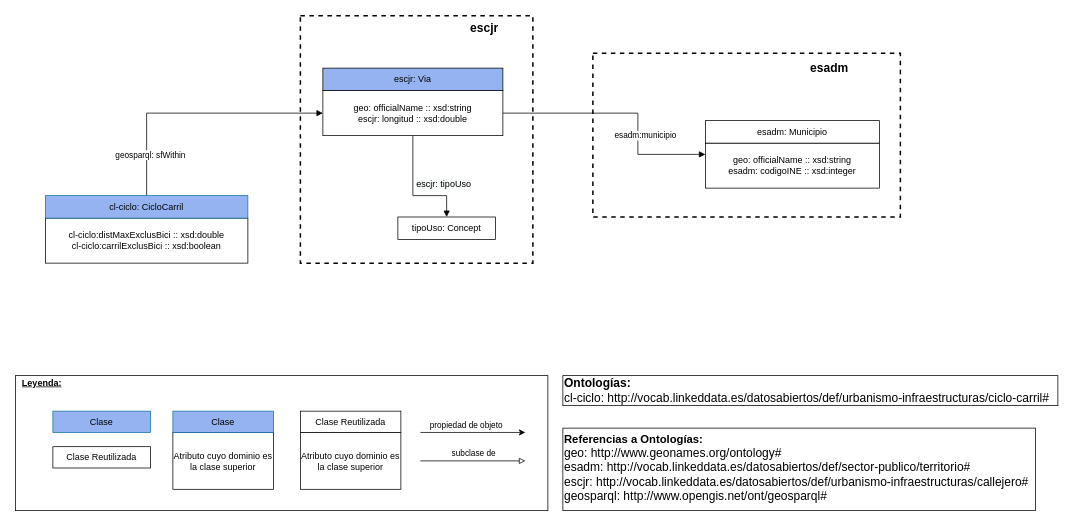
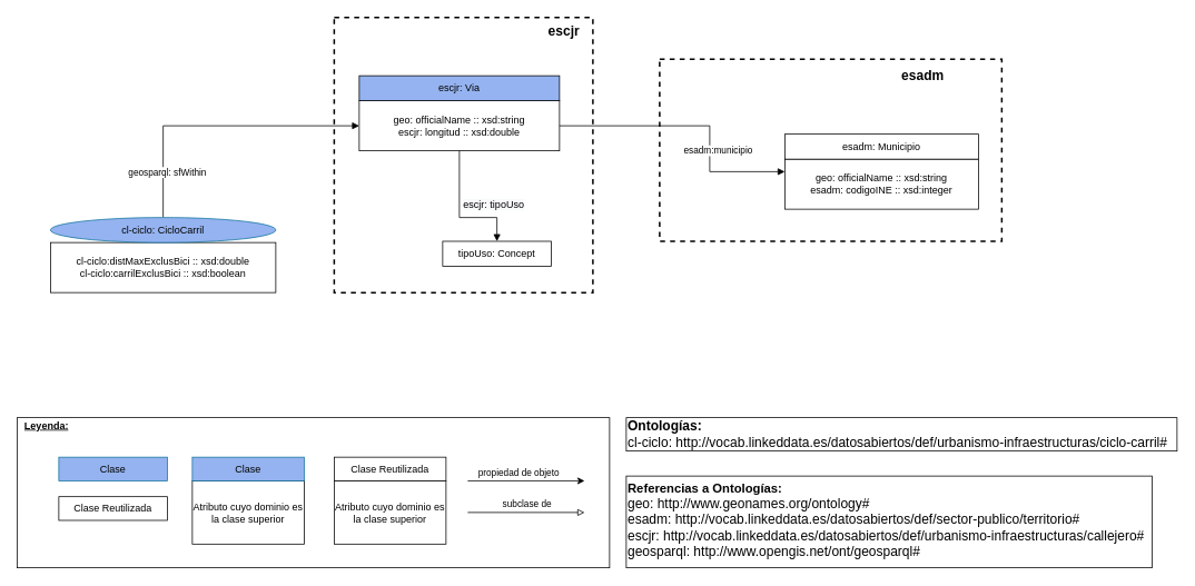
  <mxCell id="0" />
  <mxCell id="1" parent="0" />
  <mxCell id="2" value="" style="rounded=0;whiteSpace=wrap;html=1;dashed=1;fillColor=none;strokeWidth=2;" vertex="1" parent="1"><mxGeometry x="400" y="20" width="310" height="330" as="geometry" /></mxCell>
  <mxCell id="3" value="" style="rounded=0;whiteSpace=wrap;html=1;dashed=1;fillColor=none;strokeWidth=2;" vertex="1" parent="1"><mxGeometry x="790" y="70" width="410" height="218.5" as="geometry" /></mxCell>
  <mxCell id="4" value="esadm" style="text;html=1;align=center;verticalAlign=middle;resizable=0;points=[];autosize=1;fontSize=16;fontStyle=1" vertex="1" parent="1"><mxGeometry x="1070" y="80" width="70" height="20" as="geometry" /></mxCell>
  <mxCell id="5" style="edgeStyle=orthogonalEdgeStyle;rounded=0;orthogonalLoop=1;jettySize=auto;html=1;entryX=0;entryY=0.5;entryDx=0;entryDy=0;endArrow=block;endFill=1;startArrow=none;startFill=0;exitX=0.5;exitY=0;exitDx=0;exitDy=0;" edge="1" parent="1" source="9" target="11"><mxGeometry relative="1" as="geometry"><mxPoint x="400" y="240" as="sourcePoint" /></mxGeometry></mxCell>
  <mxCell id="6" value="geosparql: sfWithin" style="edgeLabel;html=1;align=center;verticalAlign=middle;resizable=0;points=[];" vertex="1" connectable="0" parent="5"><mxGeometry x="0.397" y="-2" relative="1" as="geometry"><mxPoint x="-126.24" y="53" as="offset" /></mxGeometry></mxCell>
  <mxCell id="7" value="" style="group" vertex="1" connectable="0" parent="1"><mxGeometry x="60" y="260" width="270" height="90" as="geometry" /></mxCell>
  <mxCell id="8" value="cl-ciclo:distMaxExclusBici :: xsd:double&lt;br&gt;cl-ciclo:carrilExclusBici :: xsd:boolean" style="rounded=0;whiteSpace=wrap;html=1;" vertex="1" parent="7"><mxGeometry y="30" width="270" height="60" as="geometry" /></mxCell>
- <mxCell id="9" value="cl-ciclo: CicloCarril" style="rounded=0;whiteSpace=wrap;html=1;fillColor=#95B3F0;strokeColor=#10739e;" vertex="1" parent="7"><mxGeometry width="270" height="30" as="geometry" /></mxCell>
+ <mxCell id="9" value="cl-ciclo: CicloCarril" style="ellipse;whiteSpace=wrap;html=1;fillColor=#95B3F0;strokeColor=#10739e;" vertex="1" parent="7"><mxGeometry width="270" height="30" as="geometry" /></mxCell>
  <mxCell id="10" value="" style="group" vertex="1" connectable="0" parent="1"><mxGeometry x="430" y="90" width="240" height="90" as="geometry" /></mxCell>
  <mxCell id="11" value="geo: officialName :: xsd:string&lt;br&gt;escjr: longitud :: xsd:double" style="rounded=0;whiteSpace=wrap;html=1;" vertex="1" parent="10"><mxGeometry y="30" width="240.0" height="60" as="geometry" /></mxCell>
  <mxCell id="12" value="escjr: Via" style="rounded=0;whiteSpace=wrap;html=1;fillColor=#95b3f0;" vertex="1" parent="10"><mxGeometry width="240.0" height="30" as="geometry" /></mxCell>
  <mxCell id="13" value="" style="group" vertex="1" connectable="0" parent="1"><mxGeometry x="940" y="160" width="232" height="90" as="geometry" /></mxCell>
  <mxCell id="14" value="geo: officialName :: xsd:string&lt;br&gt;esadm: codigoINE :: xsd:integer" style="rounded=0;whiteSpace=wrap;html=1;" vertex="1" parent="13"><mxGeometry y="30" width="232" height="60" as="geometry" /></mxCell>
  <mxCell id="15" value="esadm: Municipio" style="rounded=0;whiteSpace=wrap;html=1;" vertex="1" parent="13"><mxGeometry width="232" height="30" as="geometry" /></mxCell>
  <mxCell id="16" value="tipoUso: Concept" style="rounded=0;whiteSpace=wrap;html=1;fillColor=#ffffff;" vertex="1" parent="1"><mxGeometry x="530" y="288.5" width="130" height="30" as="geometry" /></mxCell>
  <mxCell id="17" style="edgeStyle=orthogonalEdgeStyle;rounded=0;orthogonalLoop=1;jettySize=auto;html=1;exitX=0.5;exitY=1;exitDx=0;exitDy=0;startArrow=none;startFill=0;endArrow=block;endFill=1;entryX=0.5;entryY=0;entryDx=0;entryDy=0;" edge="1" parent="1" source="11" target="16"><mxGeometry relative="1" as="geometry"><Array as="points"><mxPoint x="550" y="260" /><mxPoint x="595" y="260" /></Array></mxGeometry></mxCell>
  <mxCell id="18" value="&lt;span style=&quot;font-size: 12px ; background-color: rgb(248 , 249 , 250)&quot;&gt;escjr: tipoUso&lt;/span&gt;" style="edgeLabel;html=1;align=center;verticalAlign=middle;resizable=0;points=[];" vertex="1" connectable="0" parent="17"><mxGeometry x="-0.519" y="3" relative="1" as="geometry"><mxPoint x="37" y="27.65" as="offset" /></mxGeometry></mxCell>
  <mxCell id="19" style="edgeStyle=orthogonalEdgeStyle;rounded=0;orthogonalLoop=1;jettySize=auto;html=1;exitX=1;exitY=0.5;exitDx=0;exitDy=0;entryX=0;entryY=0.25;entryDx=0;entryDy=0;startArrow=none;startFill=0;endArrow=block;endFill=1;" edge="1" parent="1" source="11" target="14"><mxGeometry relative="1" as="geometry"><Array as="points"><mxPoint x="850" y="150" /><mxPoint x="850" y="205" /></Array></mxGeometry></mxCell>
  <mxCell id="20" value="esadm:municipio" style="edgeLabel;html=1;align=center;verticalAlign=middle;resizable=0;points=[];" vertex="1" connectable="0" parent="19"><mxGeometry x="0.004" y="-4" relative="1" as="geometry"><mxPoint x="26.47" y="25.25" as="offset" /></mxGeometry></mxCell>
- <mxCell id="21" value="escjr" style="text;html=1;align=center;verticalAlign=middle;resizable=0;points=[];autosize=1;fontSize=16;fontStyle=1" vertex="1" parent="1"><mxGeometry x="620" y="26" width="50" height="20" as="geometry" /></mxCell>
+ <mxCell id="21" value="escjr" style="text;html=1;align=center;verticalAlign=middle;resizable=0;points=[];autosize=1;fontSize=16;fontStyle=1" vertex="1" parent="1"><mxGeometry x="650" y="26" width="50" height="20" as="geometry" /></mxCell>
  <mxCell id="22" value="" style="group" vertex="1" connectable="0" parent="1"><mxGeometry x="20" y="500" width="710" height="180" as="geometry" /></mxCell>
  <mxCell id="23" value="Clase" style="rounded=0;whiteSpace=wrap;html=1;fillColor=#95B3F0;strokeColor=#10739e;" vertex="1" parent="22"><mxGeometry x="50" y="47.368" width="130" height="28.421" as="geometry" /></mxCell>
  <mxCell id="24" value="Clase Reutilizada" style="rounded=0;whiteSpace=wrap;html=1;" vertex="1" parent="22"><mxGeometry x="50" y="94.737" width="130" height="28.421" as="geometry" /></mxCell>
  <mxCell id="25" value="" style="group" vertex="1" connectable="0" parent="22"><mxGeometry x="210" y="47.368" width="134" height="104.211" as="geometry" /></mxCell>
  <mxCell id="26" value="Atributo cuyo dominio es la clase superior" style="rounded=0;whiteSpace=wrap;html=1;" vertex="1" parent="25"><mxGeometry y="28.421" width="134" height="75.789" as="geometry" /></mxCell>
  <mxCell id="27" value="Clase" style="rounded=0;whiteSpace=wrap;html=1;fillColor=#95B3F0;strokeColor=#10739e;" vertex="1" parent="25"><mxGeometry width="134" height="28.421" as="geometry" /></mxCell>
  <mxCell id="28" value="" style="group" vertex="1" connectable="0" parent="22"><mxGeometry x="380" y="47.368" width="134" height="104.211" as="geometry" /></mxCell>
  <mxCell id="29" value="Atributo cuyo dominio es la clase superior" style="rounded=0;whiteSpace=wrap;html=1;" vertex="1" parent="28"><mxGeometry y="28.421" width="134" height="75.789" as="geometry" /></mxCell>
  <mxCell id="30" value="Clase Reutilizada" style="rounded=0;whiteSpace=wrap;html=1;" vertex="1" parent="28"><mxGeometry width="134" height="28.421" as="geometry" /></mxCell>
  <mxCell id="31" value="" style="endArrow=classic;html=1;" edge="1" parent="22"><mxGeometry width="50" height="50" relative="1" as="geometry"><mxPoint x="540" y="75.789" as="sourcePoint" /><mxPoint x="680" y="75.789" as="targetPoint" /></mxGeometry></mxCell>
  <mxCell id="32" value="propiedad de objeto" style="edgeLabel;html=1;align=center;verticalAlign=middle;resizable=0;points=[];" vertex="1" connectable="0" parent="31"><mxGeometry x="0.4" y="3" relative="1" as="geometry"><mxPoint x="-38" y="-7" as="offset" /></mxGeometry></mxCell>
  <mxCell id="33" value="" style="endArrow=block;html=1;endFill=0;" edge="1" parent="22"><mxGeometry width="50" height="50" relative="1" as="geometry"><mxPoint x="540" y="113.684" as="sourcePoint" /><mxPoint x="680" y="113.684" as="targetPoint" /></mxGeometry></mxCell>
  <mxCell id="34" value="subclase de" style="edgeLabel;html=1;align=center;verticalAlign=middle;resizable=0;points=[];" vertex="1" connectable="0" parent="33"><mxGeometry x="0.214" y="-3" relative="1" as="geometry"><mxPoint x="-15" y="-13" as="offset" /></mxGeometry></mxCell>
  <mxCell id="35" value="&lt;b&gt;&lt;u&gt;Leyenda:&lt;/u&gt;&lt;/b&gt;" style="text;html=1;align=center;verticalAlign=middle;resizable=0;points=[];autosize=1;" vertex="1" parent="22"><mxGeometry width="70" height="20" as="geometry" /></mxCell>
  <mxCell id="36" value="" style="rounded=0;whiteSpace=wrap;html=1;fillColor=none;" vertex="1" parent="22"><mxGeometry width="710" height="180" as="geometry" /></mxCell>
  <mxCell id="37" value="&lt;font&gt;&lt;b&gt;&lt;br&gt;&lt;font style=&quot;font-size: 15px&quot;&gt;Referencias a Ontologías:&lt;/font&gt;&lt;/b&gt;&lt;br&gt;&lt;font style=&quot;font-size: 16px&quot;&gt;geo:&amp;nbsp;http://www.geonames.org/ontology#&lt;br&gt;esadm:&amp;nbsp;&lt;/font&gt;&lt;/font&gt;&lt;font style=&quot;font-size: 16px&quot;&gt;http://vocab.linkeddata.es/datosabiertos/def/sector-publico/territorio#&lt;br&gt;escjr:&amp;nbsp;http://vocab.linkeddata.es/datosabiertos/def/urbanismo-infraestructuras/callejero#&lt;br&gt;geosparql:&amp;nbsp;http://www.opengis.net/ont/geosparql#&lt;br&gt;&lt;br&gt;&lt;/font&gt;" style="text;html=1;align=left;verticalAlign=middle;resizable=0;points=[];autosize=1;strokeColor=#000000;" vertex="1" parent="1"><mxGeometry x="750" y="570" width="630" height="110" as="geometry" /></mxCell>
  <mxCell id="38" value="&lt;font style=&quot;font-size: 16px&quot;&gt;&lt;b&gt;Ontologías:&lt;/b&gt;&lt;br&gt;&lt;/font&gt;&lt;span style=&quot;font-size: 16px&quot;&gt;cl-ciclo: http://vocab.linkeddata.es/datosabiertos/def/urbanismo-infraestructuras/ciclo-carril&lt;/span&gt;&lt;font size=&quot;3&quot;&gt;#&lt;/font&gt;" style="text;html=1;align=left;verticalAlign=middle;resizable=0;points=[];autosize=1;strokeColor=#000000;" vertex="1" parent="1"><mxGeometry x="750" y="500" width="660" height="40" as="geometry" /></mxCell>
